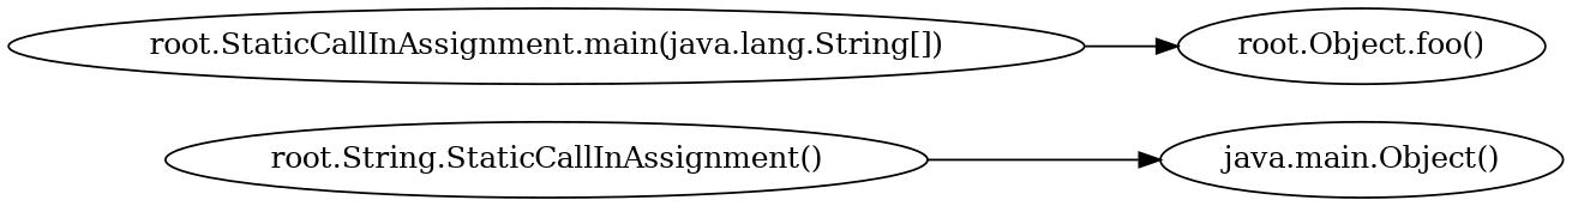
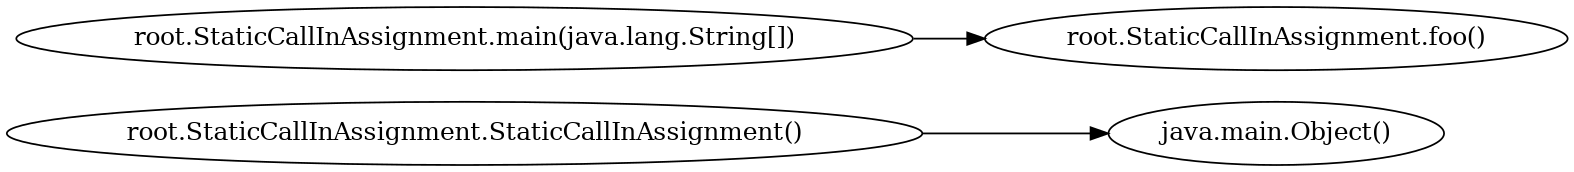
  digraph {
    rankdir=LR
-   n1 [label="root.String.StaticCallInAssignment()"]
+   n1 [label="root.StaticCallInAssignment.StaticCallInAssignment()"]
    n2 [label="java.main.Object()"]
-   n3 [label="root.Object.foo()"]
+   n3 [label="root.StaticCallInAssignment.foo()"]
    n4 [label="root.StaticCallInAssignment.main(java.lang.String[])"]
    n1 -> n2
    n4 -> n3
  }
